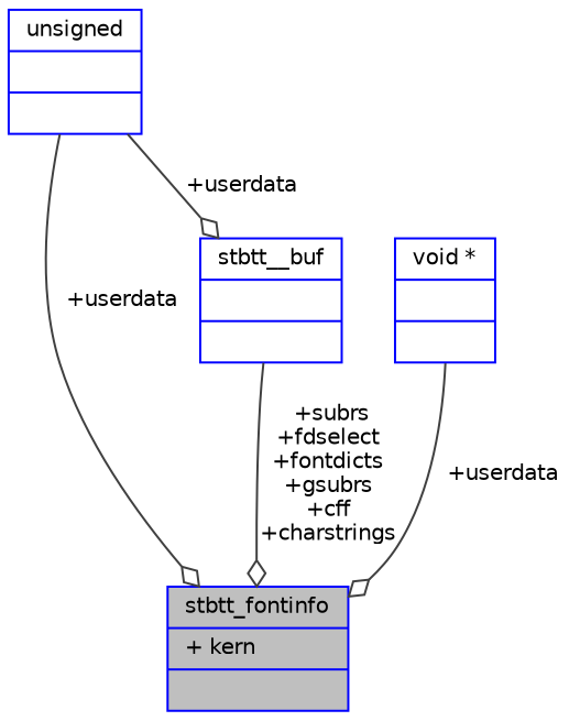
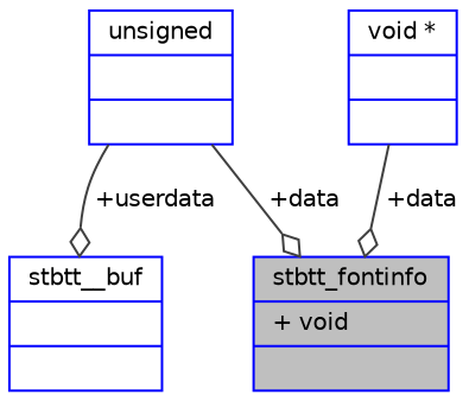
  digraph {
    node [color=blue fontname=Helvetica fontsize=10 shape=record]
    edge [arrowhead=odiamond color=grey25 fontname=Helvetica fontsize=10 labelfontname=Helvetica labelfontsize=10 style=solid]
-   n1 [fillcolor=grey75 fontcolor=black height=0.2 label="{stbtt_fontinfo\n|+ kern\l|}" style=filled width=0.4]
+   n1 [fillcolor=grey75 fontcolor=black height=0.2 label="{stbtt_fontinfo\n|+ void\l|}" style=filled width=0.4]
    n2 [height=0.2 label="{stbtt__buf\n||}" width=0.4]
    n3 [height=0.2 label="{unsigned\n||}" width=0.4]
    n4 [height=0.2 label="{void *\n||}" width=0.4]
-   n2 -> n1 [label=" +subrs\n+fdselect\n+fontdicts\n+gsubrs\n+cff\n+charstrings"]
-   n3 -> n1 [label=" +userdata"]
+   n3 -> n1 [label=" +data"]
    n3 -> n2 [label=" +userdata"]
-   n4 -> n1 [label=" +userdata"]
+   n4 -> n1 [label=" +data"]
  }
